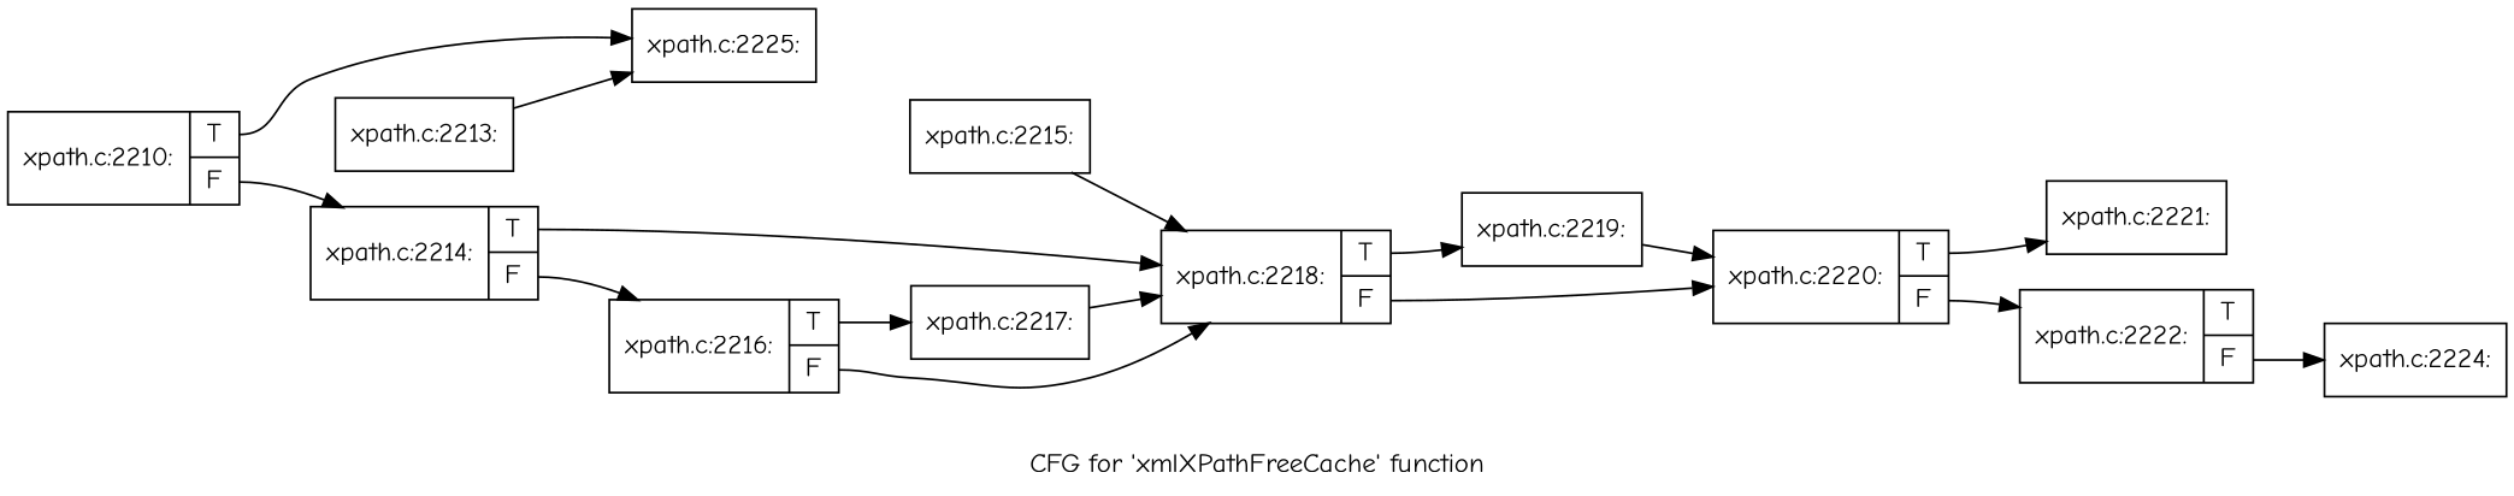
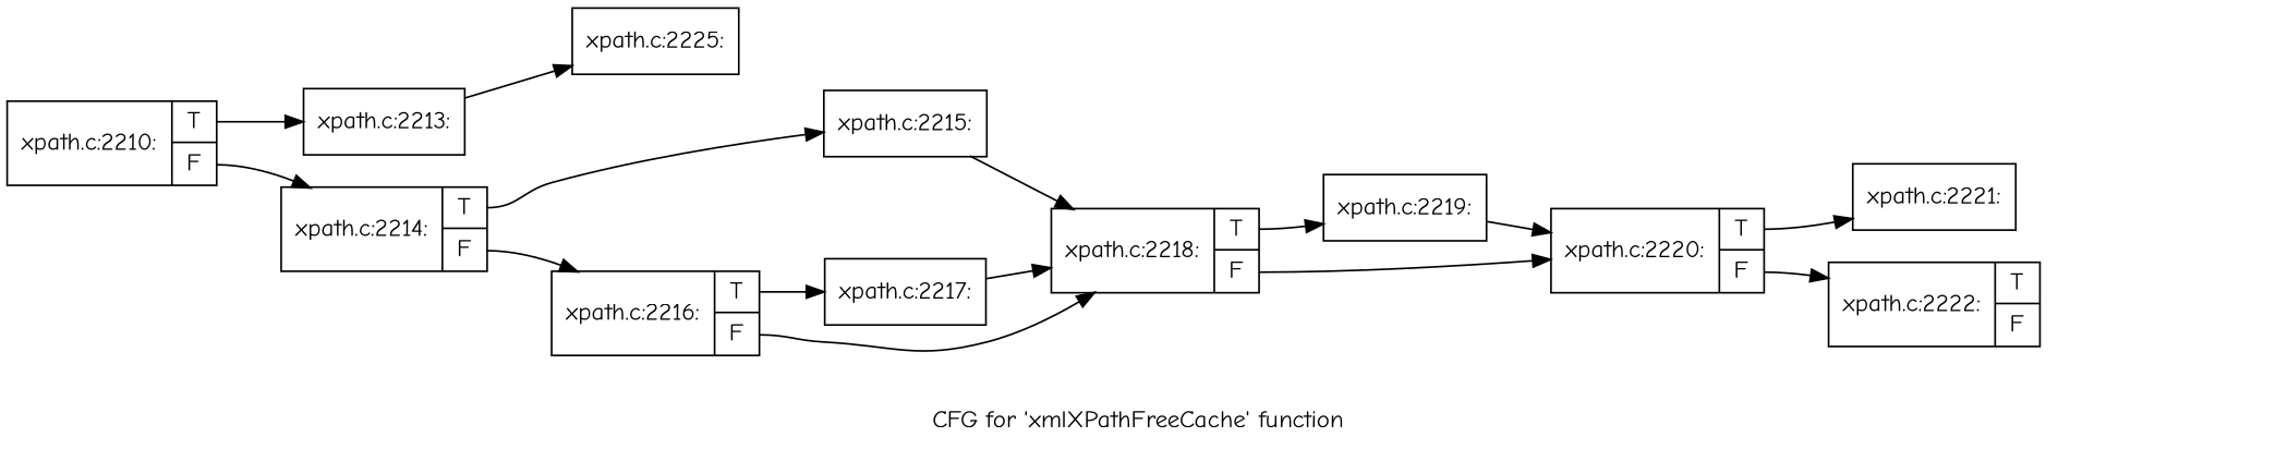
  digraph {
    fontname="Comic Neue"
    label="CFG for 'xmlXPathFreeCache' function"
    rankdir=LR
    node [fontname="Comic Neue" shape=record]
    edge [fontname="Comic Neue" tailport=s1]
    n1 [label="{xpath.c:2210:|{<s0>T|<s1>F}}"]
    n2 [label="{xpath.c:2213:}"]
    n3 [label="{xpath.c:2214:|{<s0>T|<s1>F}}"]
    n4 [label="{xpath.c:2225:}"]
    n5 [label="{xpath.c:2215:}"]
    n6 [label="{xpath.c:2216:|{<s0>T|<s1>F}}"]
    n7 [label="{xpath.c:2218:|{<s0>T|<s1>F}}"]
    n8 [label="{xpath.c:2217:}"]
    n9 [label="{xpath.c:2219:}"]
    n10 [label="{xpath.c:2220:|{<s0>T|<s1>F}}"]
    n11 [label="{xpath.c:2221:}"]
    n12 [label="{xpath.c:2222:|{<s0>T|<s1>F}}"]
-   n13 [label="{xpath.c:2224:}"]
-   n1 -> n4 [tailport=s0]
+   n1 -> n2 [tailport=s0]
    n1 -> n3
    n2 -> n4 [tailport=""]
-   n3 -> n7 [tailport=s0]
+   n3 -> n5 [tailport=s0]
    n3 -> n6
    n5 -> n7 [tailport=""]
    n6 -> n7
    n6 -> n8 [tailport=s0]
    n7 -> n9 [tailport=s0]
    n7 -> n10
    n8 -> n7 [tailport=""]
    n9 -> n10 [tailport=""]
    n10 -> n11 [tailport=s0]
    n10 -> n12
-   n12 -> n13
  }
